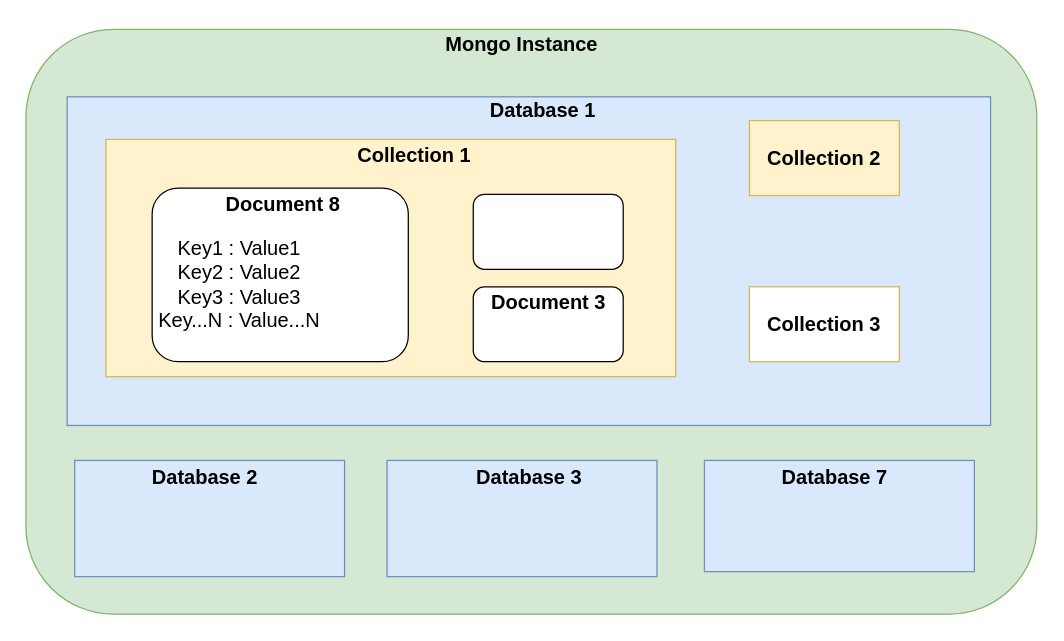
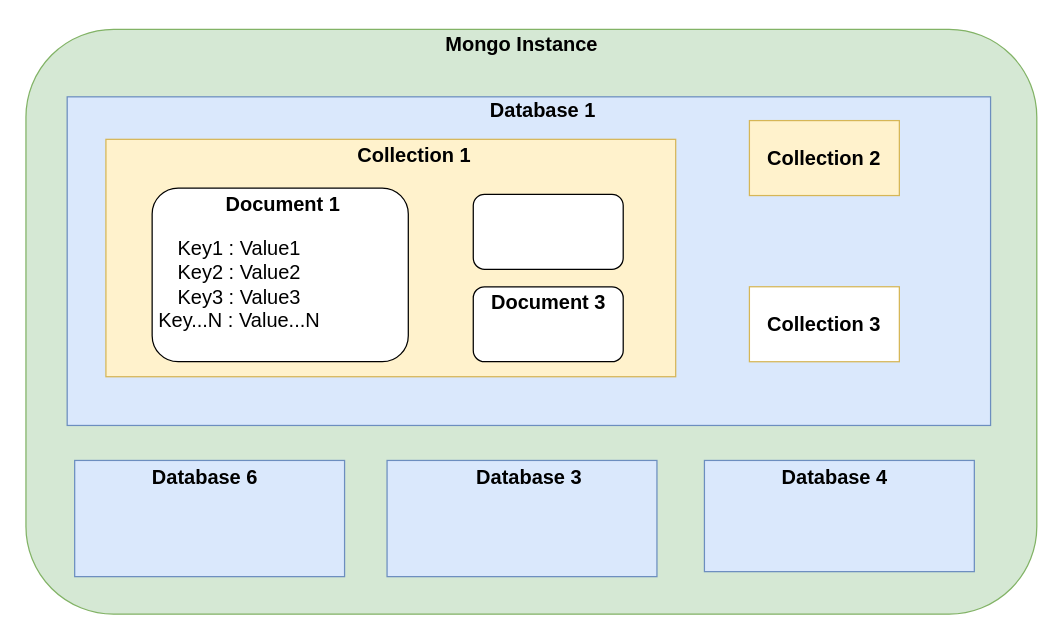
  <mxCell id="0" />
  <mxCell id="1" parent="0" />
  <mxCell id="2" value="" style="rounded=1;whiteSpace=wrap;html=1;fillColor=#d5e8d4;strokeColor=#82b366;" vertex="1" parent="1"><mxGeometry x="20" y="23" width="809" height="468" as="geometry" /></mxCell>
  <mxCell id="3" value="" style="rounded=0;whiteSpace=wrap;html=1;fillColor=#dae8fc;strokeColor=#6c8ebf;" vertex="1" parent="1"><mxGeometry x="53" y="77" width="739" height="263" as="geometry" /></mxCell>
  <mxCell id="4" value="&lt;font style=&quot;font-size: 16px;&quot;&gt;&lt;b&gt;Database 1&lt;/b&gt;&lt;/font&gt;" style="text;html=1;strokeColor=none;fillColor=none;align=center;verticalAlign=middle;whiteSpace=wrap;rounded=0;" vertex="1" parent="1"><mxGeometry x="389" y="73" width="90" height="30" as="geometry" /></mxCell>
  <mxCell id="5" value="" style="rounded=0;whiteSpace=wrap;html=1;fontSize=16;fillColor=#fff2cc;strokeColor=#d6b656;" vertex="1" parent="1"><mxGeometry x="84" y="111" width="456" height="190" as="geometry" /></mxCell>
  <mxCell id="6" value="&lt;b&gt;Collection 1&lt;/b&gt;" style="text;html=1;strokeColor=none;fillColor=none;align=center;verticalAlign=middle;whiteSpace=wrap;rounded=0;fontSize=16;" vertex="1" parent="1"><mxGeometry x="280.38" y="109" width="102" height="30" as="geometry" /></mxCell>
  <mxCell id="7" value="" style="rounded=1;whiteSpace=wrap;html=1;fontSize=16;" vertex="1" parent="1"><mxGeometry x="121" y="150" width="205" height="139" as="geometry" /></mxCell>
- <mxCell id="8" value="&lt;b&gt;Document 8&lt;/b&gt;" style="text;html=1;strokeColor=none;fillColor=none;align=center;verticalAlign=middle;whiteSpace=wrap;rounded=0;fontSize=16;" vertex="1" parent="1"><mxGeometry x="172" y="148" width="107.5" height="30" as="geometry" /></mxCell>
+ <mxCell id="8" value="&lt;b&gt;Document 1&lt;/b&gt;" style="text;html=1;strokeColor=none;fillColor=none;align=center;verticalAlign=middle;whiteSpace=wrap;rounded=0;fontSize=16;" vertex="1" parent="1"><mxGeometry x="172" y="148" width="107.5" height="30" as="geometry" /></mxCell>
  <mxCell id="9" value="Key1 : Value1&lt;br&gt;Key2 : Value2&lt;br&gt;Key3 : Value3&lt;br&gt;Key...N : Value...N" style="text;html=1;strokeColor=none;fillColor=none;align=center;verticalAlign=middle;whiteSpace=wrap;rounded=0;fontSize=16;" vertex="1" parent="1"><mxGeometry x="101.5" y="204" width="178" height="46" as="geometry" /></mxCell>
  <mxCell id="10" value="" style="rounded=1;whiteSpace=wrap;html=1;fontSize=16;" vertex="1" parent="1"><mxGeometry x="378" y="155" width="120" height="60" as="geometry" /></mxCell>
  <mxCell id="11" value="" style="rounded=1;whiteSpace=wrap;html=1;fontSize=16;" vertex="1" parent="1"><mxGeometry x="378" y="229" width="120" height="60" as="geometry" /></mxCell>
  <mxCell id="12" value="&lt;b&gt;Document 3&lt;/b&gt;" style="text;html=1;strokeColor=none;fillColor=none;align=center;verticalAlign=middle;whiteSpace=wrap;rounded=0;fontSize=16;" vertex="1" parent="1"><mxGeometry x="384.5" y="226" width="107.25" height="30" as="geometry" /></mxCell>
  <mxCell id="13" value="&lt;b&gt;Collection 2&lt;/b&gt;" style="rounded=0;whiteSpace=wrap;html=1;fontSize=16;fillColor=#fff2cc;strokeColor=#d6b656;" vertex="1" parent="1"><mxGeometry x="599" y="96" width="120" height="60" as="geometry" /></mxCell>
  <mxCell id="14" value="&lt;b&gt;Collection 3&lt;/b&gt;" style="rounded=0;whiteSpace=wrap;html=1;fontSize=16;fillColor=#ffffff;strokeColor=#d6b656;" vertex="1" parent="1"><mxGeometry x="599" y="229" width="120" height="60" as="geometry" /></mxCell>
  <mxCell id="15" value="" style="rounded=0;whiteSpace=wrap;html=1;fontSize=16;fillColor=#dae8fc;strokeColor=#6c8ebf;" vertex="1" parent="1"><mxGeometry x="59" y="368" width="216" height="93" as="geometry" /></mxCell>
  <mxCell id="16" value="" style="rounded=0;whiteSpace=wrap;html=1;fontSize=16;fillColor=#dae8fc;strokeColor=#6c8ebf;" vertex="1" parent="1"><mxGeometry x="563" y="368" width="216" height="89" as="geometry" /></mxCell>
- <mxCell id="17" value="&lt;b&gt;Database 2&lt;/b&gt;" style="text;html=1;strokeColor=none;fillColor=none;align=center;verticalAlign=middle;whiteSpace=wrap;rounded=0;fontSize=16;" vertex="1" parent="1"><mxGeometry x="112" y="366" width="103" height="30" as="geometry" /></mxCell>
- <mxCell id="18" value="&lt;b&gt;Database 7&lt;/b&gt;" style="text;html=1;strokeColor=none;fillColor=none;align=center;verticalAlign=middle;whiteSpace=wrap;rounded=0;fontSize=16;" vertex="1" parent="1"><mxGeometry x="616" y="366" width="103" height="30" as="geometry" /></mxCell>
+ <mxCell id="17" value="&lt;b&gt;Database 6&lt;/b&gt;" style="text;html=1;strokeColor=none;fillColor=none;align=center;verticalAlign=middle;whiteSpace=wrap;rounded=0;fontSize=16;" vertex="1" parent="1"><mxGeometry x="112" y="366" width="103" height="30" as="geometry" /></mxCell>
+ <mxCell id="18" value="&lt;b&gt;Database 4&lt;/b&gt;" style="text;html=1;strokeColor=none;fillColor=none;align=center;verticalAlign=middle;whiteSpace=wrap;rounded=0;fontSize=16;" vertex="1" parent="1"><mxGeometry x="616" y="366" width="103" height="30" as="geometry" /></mxCell>
  <mxCell id="19" value="" style="rounded=0;whiteSpace=wrap;html=1;fontSize=16;fillColor=#dae8fc;strokeColor=#6c8ebf;" vertex="1" parent="1"><mxGeometry x="309" y="368" width="216" height="93" as="geometry" /></mxCell>
  <mxCell id="20" value="&lt;b&gt;Database 3&lt;/b&gt;" style="text;html=1;strokeColor=none;fillColor=none;align=center;verticalAlign=middle;whiteSpace=wrap;rounded=0;fontSize=16;" vertex="1" parent="1"><mxGeometry x="376.5" y="366" width="92" height="30" as="geometry" /></mxCell>
  <mxCell id="21" value="&lt;b&gt;Mongo Instance&lt;/b&gt;" style="text;html=1;strokeColor=none;fillColor=none;align=center;verticalAlign=middle;whiteSpace=wrap;rounded=0;fontSize=16;" vertex="1" parent="1"><mxGeometry x="344.25" y="20" width="145.5" height="30" as="geometry" /></mxCell>
